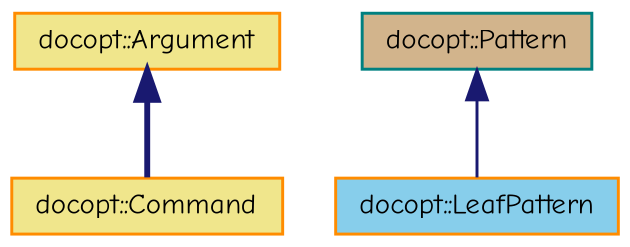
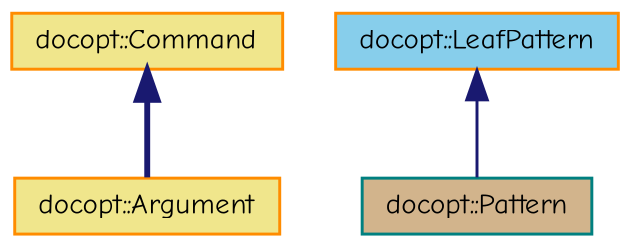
  digraph {
    fontname="Comic Neue"
    node [color=darkorange fillcolor=khaki fontname="Comic Neue" fontsize=10 shape=record style=filled]
    edge [color=midnightblue dir=back fontname="Comic Neue" fontsize=10 labelfontname=Helvetica labelfontsize=10]
    n1 [fontcolor=black height=0.2 label="docopt::Command" width=0.4]
    n2 [height=0.2 label="docopt::Argument" width=0.4]
    n3 [fillcolor=skyblue height=0.2 label="docopt::LeafPattern" width=0.4]
    n4 [color=teal fillcolor=tan height=0.2 label="docopt::Pattern" width=0.4]
-   n2 -> n1 [style=bold]
-   n4 -> n3 [style=solid]
+   n1 -> n2 [style=bold]
+   n3 -> n4 [style=solid]
  }
